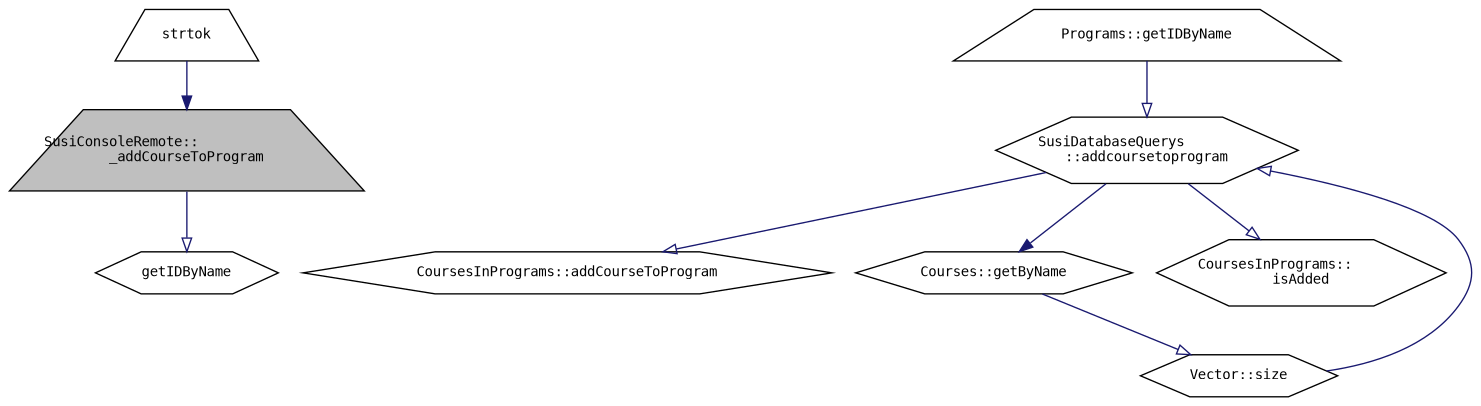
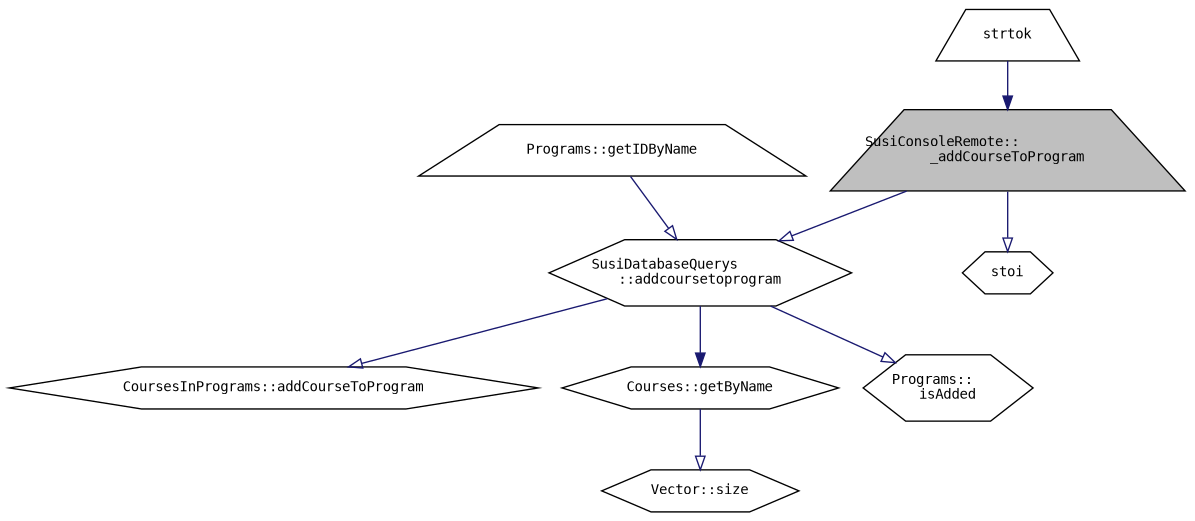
  digraph {
    fontname="DejaVu Sans Mono"
    rankdir=TB
    node [color=black fillcolor=white fontname="DejaVu Sans Mono" fontsize=10 shape=hexagon style=filled]
    edge [arrowhead=onormal color=midnightblue fontname="DejaVu Sans Mono" fontsize=10 labelfontname=Helvetica labelfontsize=10 style=solid]
    n1 [fillcolor=grey75 fontcolor=black height=0.2 label="SusiConsoleRemote::\l_addCourseToProgram" shape=trapezium width=0.4]
    n2 [height=0.2 label="SusiDatabaseQuerys\l::addcoursetoprogram" width=0.4]
-   n3 [height=0.2 label=getIDByName width=0.4]
+   n3 [height=0.2 label=stoi width=0.4]
    n4 [height=0.2 label="CoursesInPrograms::addCourseToProgram" width=0.4]
    n5 [height=0.2 label="Courses::getByName" width=0.4]
-   n6 [height=0.2 label="CoursesInPrograms::\lisAdded" width=0.4]
+   n6 [height=0.2 label="Programs::\lisAdded" width=0.4]
    n7 [height=0.2 label=strtok shape=trapezium width=0.4]
    n8 [height=0.2 label="Vector::size" width=0.4]
    n9 [height=0.2 label="Programs::getIDByName" shape=trapezium width=0.4]
-   n8 -> n2
+   n1 -> n2
    n1 -> n3
    n2 -> n4
    n2 -> n5 [arrowhead=normal]
    n2 -> n6
    n5 -> n8
    n7 -> n1 [arrowhead=normal]
    n9 -> n2
  }
